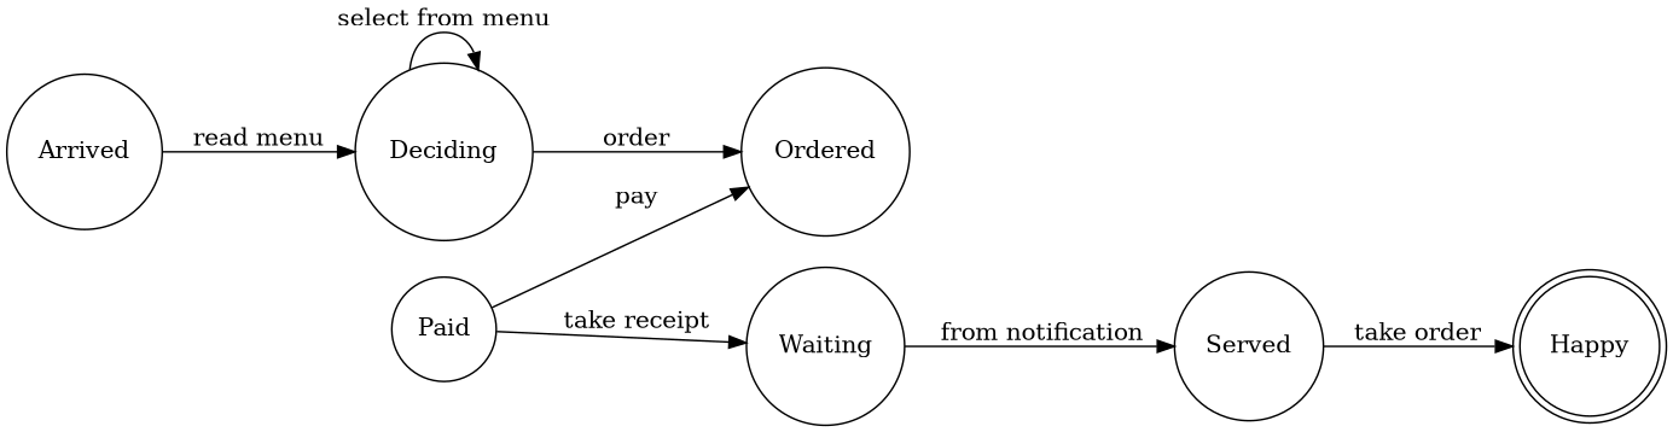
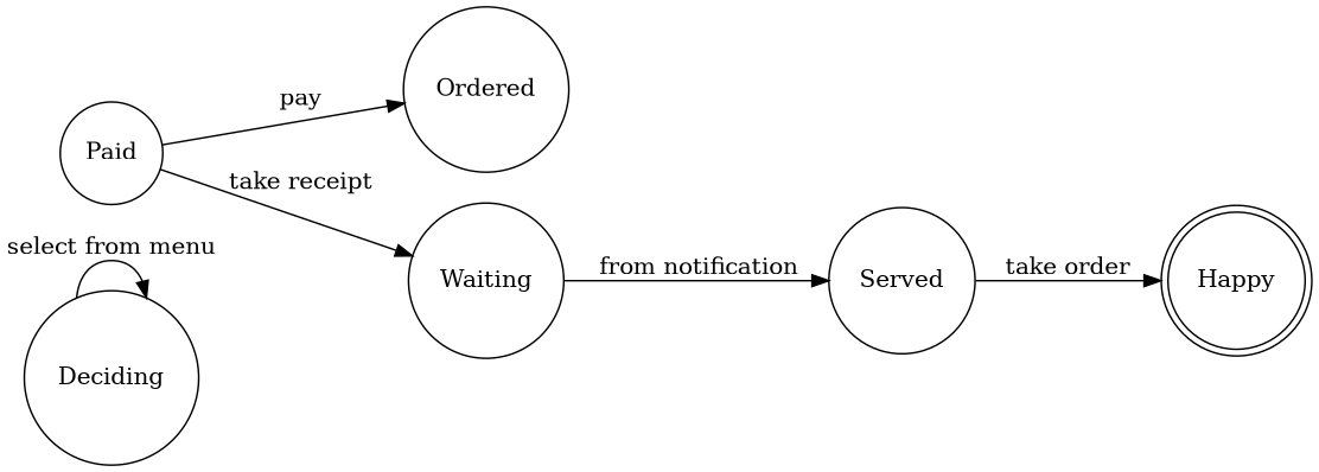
  digraph {
    rankdir=LR
    node [shape=circle]
-   n1 [label=Arrived]
    n2 [label=Deciding]
    n3 [label=Ordered]
    n4 [label=Paid]
    n5 [label=Waiting]
    n6 [label=Served]
    n7 [label=Happy shape=doublecircle]
-   n1 -> n2 [label="read menu"]
    n2 -> n2 [label="select from menu"]
-   n2 -> n3 [label=order]
    n4 -> n3 [label=pay]
    n4 -> n5 [label="take receipt"]
    n5 -> n6 [label="from notification"]
    n6 -> n7 [label="take order"]
  }
